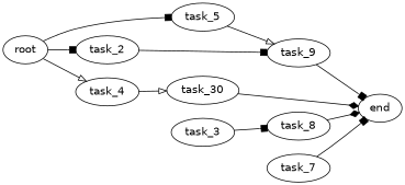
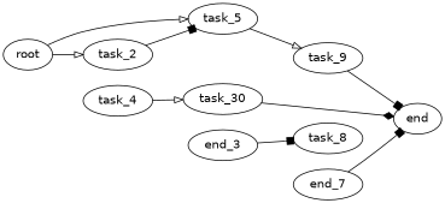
  digraph {
    fontname="DejaVu Sans"
    rankdir=LR
    node [fontname="DejaVu Sans"]
    edge [arrowhead=box fontname="DejaVu Sans"]
    root
    task_2
    task_4
    task_5
    task_9
-   task_3
+   task_3 [label=end_3]
    task_8
    n8 [label=task_30]
    end
-   task_7
-   root -> task_2
-   root -> task_4 [arrowhead=onormal]
-   root -> task_5
-   task_2 -> task_9
+   task_7 [label=end_7]
+   root -> task_2 [arrowhead=onormal]
+   root -> task_5 [arrowhead=onormal]
+   task_2 -> task_5
    task_4 -> n8 [arrowhead=onormal]
    task_5 -> task_9 [arrowhead=onormal]
    task_9 -> end
    task_3 -> task_8
-   task_8 -> end [arrowhead=diamond]
    n8 -> end [arrowhead=diamond]
    task_7 -> end
  }
